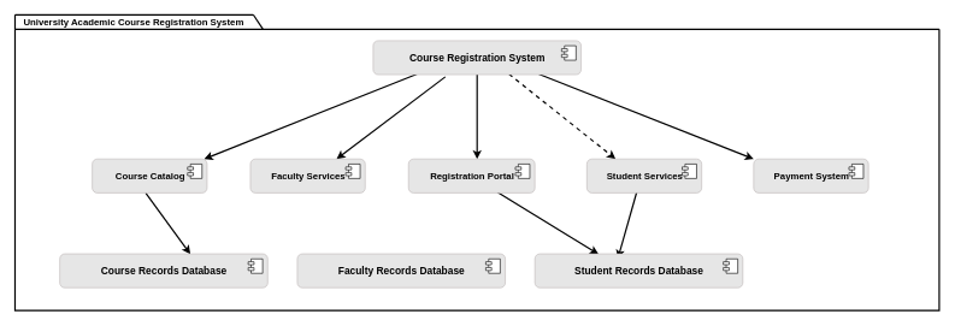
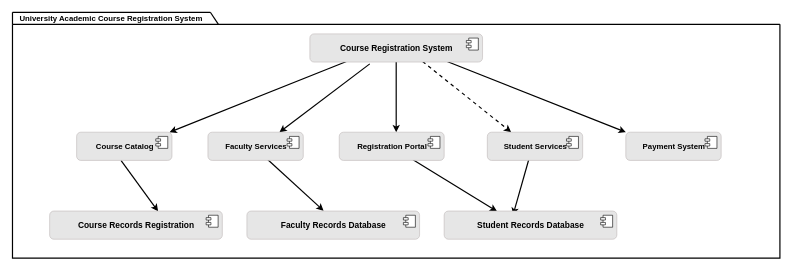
  <mxCell id="0" />
  <mxCell id="1" parent="0" />
  <mxCell id="2" value="" style="swimlane;startSize=0;strokeColor=#000000;strokeWidth=2;" parent="1" vertex="1"><mxGeometry x="20" y="40" width="1280" height="390" as="geometry"><mxRectangle x="-747" y="210" width="50" height="44" as="alternateBounds" /></mxGeometry></mxCell>
  <mxCell id="3" value="" style="endArrow=classic;html=1;strokeColor=#000000;strokeWidth=2;fontSize=15;fontColor=#000000;exitX=0.212;exitY=0.979;exitDx=0;exitDy=0;exitPerimeter=0;entryX=0.975;entryY=0;entryDx=0;entryDy=0;entryPerimeter=0;" parent="2" source="12" target="14" edge="1"><mxGeometry width="50" height="50" relative="1" as="geometry"><mxPoint x="546.31" y="72.9" as="sourcePoint" /><mxPoint x="262" y="183" as="targetPoint" /></mxGeometry></mxCell>
  <mxCell id="4" value="" style="endArrow=classic;html=1;strokeColor=#000000;strokeWidth=2;fontSize=15;fontColor=#000000;exitX=0.347;exitY=1.064;exitDx=0;exitDy=0;exitPerimeter=0;entryX=0.75;entryY=0;entryDx=0;entryDy=0;" parent="2" target="16" edge="1" source="12"><mxGeometry width="50" height="50" relative="1" as="geometry"><mxPoint x="588.81" y="72.9" as="sourcePoint" /><mxPoint x="453.125" y="180" as="targetPoint" /></mxGeometry></mxCell>
  <mxCell id="5" value="" style="endArrow=classic;html=1;strokeColor=#000000;strokeWidth=2;fontSize=15;fontColor=#000000;exitX=0.5;exitY=1;exitDx=0;exitDy=0;entryX=0.543;entryY=0;entryDx=0;entryDy=0;exitPerimeter=0;entryPerimeter=0;" parent="2" source="12" target="18" edge="1"><mxGeometry width="50" height="50" relative="1" as="geometry"><mxPoint x="640" y="70" as="sourcePoint" /><mxPoint x="640" y="177.5" as="targetPoint" /></mxGeometry></mxCell>
  <mxCell id="6" value="" style="endArrow=classic;html=1;strokeColor=#000000;strokeWidth=2;fontSize=15;fontColor=#000000;exitX=0.653;exitY=0.979;exitDx=0;exitDy=0;entryX=0.25;entryY=0;entryDx=0;entryDy=0;exitPerimeter=0;dashed=1;" parent="2" target="20" edge="1" source="12"><mxGeometry width="50" height="50" relative="1" as="geometry"><mxPoint x="690" y="70" as="sourcePoint" /><mxPoint x="824.375" y="177.5" as="targetPoint" /></mxGeometry></mxCell>
  <mxCell id="7" value="" style="endArrow=classic;html=1;strokeColor=#000000;strokeWidth=2;fontSize=15;fontColor=#000000;exitX=0.795;exitY=0.979;exitDx=0;exitDy=0;entryX=0;entryY=0;entryDx=0;entryDy=0;exitPerimeter=0;" parent="2" target="22" edge="1" source="12"><mxGeometry width="50" height="50" relative="1" as="geometry"><mxPoint x="740" y="72.5" as="sourcePoint" /><mxPoint x="1010" y="177.5" as="targetPoint" /></mxGeometry></mxCell>
  <mxCell id="8" value="" style="endArrow=classic;html=1;strokeColor=#000000;strokeWidth=2;fontSize=15;fontColor=#000000;entryX=0.628;entryY=0.011;entryDx=0;entryDy=0;exitX=0.465;exitY=1;exitDx=0;exitDy=0;exitPerimeter=0;entryPerimeter=0;" parent="2" target="24" edge="1" source="14"><mxGeometry width="50" height="50" relative="1" as="geometry"><mxPoint x="185" y="230" as="sourcePoint" /><mxPoint x="245" y="310" as="targetPoint" /></mxGeometry></mxCell>
+ <mxCell id="9" value="" style="endArrow=classic;html=1;strokeColor=#000000;strokeWidth=2;fontSize=15;fontColor=#000000;entryX=0.444;entryY=-0.011;entryDx=0;entryDy=0;entryPerimeter=0;exitX=0.629;exitY=0.979;exitDx=0;exitDy=0;exitPerimeter=0;" parent="2" target="26" edge="1" source="16"><mxGeometry width="50" height="50" relative="1" as="geometry"><mxPoint x="430" y="230" as="sourcePoint" /><mxPoint x="505.3" y="306.6" as="targetPoint" /></mxGeometry></mxCell>
  <mxCell id="10" value="" style="endArrow=classic;html=1;strokeColor=#000000;strokeWidth=2;fontSize=15;fontColor=#000000;entryX=0.306;entryY=0.011;entryDx=0;entryDy=0;entryPerimeter=0;exitX=0.703;exitY=0.979;exitDx=0;exitDy=0;exitPerimeter=0;" parent="2" target="28" edge="1" source="18"><mxGeometry width="50" height="50" relative="1" as="geometry"><mxPoint x="670" y="225" as="sourcePoint" /><mxPoint x="805.32" y="309.75" as="targetPoint" /></mxGeometry></mxCell>
  <mxCell id="11" value="" style="endArrow=classic;html=1;strokeColor=#000000;strokeWidth=2;fontSize=15;fontColor=#000000;entryX=0.399;entryY=0.138;entryDx=0;entryDy=0;entryPerimeter=0;exitX=0.434;exitY=0.979;exitDx=0;exitDy=0;exitPerimeter=0;" parent="2" target="28" edge="1" source="20"><mxGeometry width="50" height="50" relative="1" as="geometry"><mxPoint x="860" y="222.5" as="sourcePoint" /><mxPoint x="843.12" y="308.7" as="targetPoint" /></mxGeometry></mxCell>
  <mxCell id="12" value="Course Registration System" style="html=1;dropTarget=0;fillColor=#e6e6e6;fontColor=#000000;rounded=1;strokeColor=#c0b9b9;fontStyle=1;fontSize=14;" vertex="1" parent="2"><mxGeometry x="496" y="16" width="288" height="47" as="geometry" /></mxCell>
  <mxCell id="13" value="" style="shape=module;jettyWidth=8;jettyHeight=4;" vertex="1" parent="12"><mxGeometry x="1" width="20" height="20" relative="1" as="geometry"><mxPoint x="-27" y="7" as="offset" /></mxGeometry></mxCell>
  <mxCell id="14" value="Course Catalog" style="html=1;dropTarget=0;fillColor=#e6e6e6;fontColor=#000000;rounded=1;strokeColor=#c0b9b9;fontStyle=1;fontSize=13;" vertex="1" parent="2"><mxGeometry x="107" y="180" width="159" height="47" as="geometry" /></mxCell>
  <mxCell id="15" value="" style="shape=module;jettyWidth=8;jettyHeight=4;" vertex="1" parent="14"><mxGeometry x="1" width="20" height="20" relative="1" as="geometry"><mxPoint x="-27" y="7" as="offset" /></mxGeometry></mxCell>
  <mxCell id="16" value="Faculty Services" style="html=1;dropTarget=0;fillColor=#e6e6e6;fontColor=#000000;rounded=1;strokeColor=#c0b9b9;fontStyle=1;fontSize=13;" vertex="1" parent="2"><mxGeometry x="326" y="180" width="159" height="47" as="geometry" /></mxCell>
  <mxCell id="17" value="" style="shape=module;jettyWidth=8;jettyHeight=4;" vertex="1" parent="16"><mxGeometry x="1" width="20" height="20" relative="1" as="geometry"><mxPoint x="-27" y="7" as="offset" /></mxGeometry></mxCell>
  <mxCell id="18" value="Registration Portal" style="html=1;dropTarget=0;fillColor=#e6e6e6;fontColor=#000000;rounded=1;strokeColor=#c0b9b9;fontStyle=1;fontSize=13;" vertex="1" parent="2"><mxGeometry x="545" y="180" width="175" height="47" as="geometry" /></mxCell>
  <mxCell id="19" value="" style="shape=module;jettyWidth=8;jettyHeight=4;" vertex="1" parent="18"><mxGeometry x="1" width="20" height="20" relative="1" as="geometry"><mxPoint x="-27" y="7" as="offset" /></mxGeometry></mxCell>
  <mxCell id="20" value="Student Services" style="html=1;dropTarget=0;fillColor=#e6e6e6;fontColor=#000000;rounded=1;strokeColor=#c0b9b9;fontStyle=1;fontSize=13;" vertex="1" parent="2"><mxGeometry x="792" y="180" width="159" height="47" as="geometry" /></mxCell>
  <mxCell id="21" value="" style="shape=module;jettyWidth=8;jettyHeight=4;" vertex="1" parent="20"><mxGeometry x="1" width="20" height="20" relative="1" as="geometry"><mxPoint x="-27" y="7" as="offset" /></mxGeometry></mxCell>
  <mxCell id="22" value="Payment System" style="html=1;dropTarget=0;fillColor=#e6e6e6;fontColor=#000000;rounded=1;strokeColor=#c0b9b9;fontStyle=1;fontSize=13;" vertex="1" parent="2"><mxGeometry x="1023" y="180" width="159" height="47" as="geometry" /></mxCell>
  <mxCell id="23" value="" style="shape=module;jettyWidth=8;jettyHeight=4;" vertex="1" parent="22"><mxGeometry x="1" width="20" height="20" relative="1" as="geometry"><mxPoint x="-27" y="7" as="offset" /></mxGeometry></mxCell>
- <mxCell id="24" value="Course Records Database" style="html=1;dropTarget=0;fillColor=#e6e6e6;fontColor=#000000;rounded=1;strokeColor=#c0b9b9;fontStyle=1;fontSize=14;" vertex="1" parent="2"><mxGeometry x="62" y="311.5" width="288" height="47" as="geometry" /></mxCell>
+ <mxCell id="24" value="Course Records Registration" style="html=1;dropTarget=0;fillColor=#e6e6e6;fontColor=#000000;rounded=1;strokeColor=#c0b9b9;fontStyle=1;fontSize=14;" vertex="1" parent="2"><mxGeometry x="62" y="311.5" width="288" height="47" as="geometry" /></mxCell>
  <mxCell id="25" value="" style="shape=module;jettyWidth=8;jettyHeight=4;" vertex="1" parent="24"><mxGeometry x="1" width="20" height="20" relative="1" as="geometry"><mxPoint x="-27" y="7" as="offset" /></mxGeometry></mxCell>
  <mxCell id="26" value="Faculty Records Database" style="html=1;dropTarget=0;fillColor=#e6e6e6;fontColor=#000000;rounded=1;strokeColor=#c0b9b9;fontStyle=1;fontSize=14;" vertex="1" parent="2"><mxGeometry x="391" y="311.5" width="288" height="47" as="geometry" /></mxCell>
  <mxCell id="27" value="" style="shape=module;jettyWidth=8;jettyHeight=4;" vertex="1" parent="26"><mxGeometry x="1" width="20" height="20" relative="1" as="geometry"><mxPoint x="-27" y="7" as="offset" /></mxGeometry></mxCell>
  <mxCell id="28" value="Student Records Database" style="html=1;dropTarget=0;fillColor=#e6e6e6;fontColor=#000000;rounded=1;strokeColor=#c0b9b9;fontStyle=1;fontSize=14;" vertex="1" parent="2"><mxGeometry x="720" y="311.5" width="288" height="47" as="geometry" /></mxCell>
  <mxCell id="29" value="" style="shape=module;jettyWidth=8;jettyHeight=4;" vertex="1" parent="28"><mxGeometry x="1" width="20" height="20" relative="1" as="geometry"><mxPoint x="-27" y="7" as="offset" /></mxGeometry></mxCell>
  <mxCell id="30" value="University Academic Course Registration System" style="text;html=1;strokeColor=none;fillColor=none;align=left;verticalAlign=middle;whiteSpace=wrap;rounded=0;strokeWidth=2;fontColor=#000000;fontStyle=1;fontSize=13;" parent="1" vertex="1"><mxGeometry x="30" y="20" width="340" height="20" as="geometry" /></mxCell>
  <mxCell id="31" value="" style="endArrow=none;html=1;fontColor=#000000;strokeColor=#000000;strokeWidth=2;" parent="1" edge="1"><mxGeometry width="50" height="50" relative="1" as="geometry"><mxPoint x="20" y="40" as="sourcePoint" /><mxPoint x="20" y="20" as="targetPoint" /></mxGeometry></mxCell>
  <mxCell id="32" value="" style="endArrow=none;html=1;strokeColor=#000000;strokeWidth=2;fontColor=#000000;" parent="1" edge="1"><mxGeometry width="50" height="50" relative="1" as="geometry"><mxPoint x="20" y="20" as="sourcePoint" /><mxPoint x="350" y="20" as="targetPoint" /></mxGeometry></mxCell>
  <mxCell id="33" value="" style="endArrow=none;html=1;strokeColor=#000000;strokeWidth=2;fontSize=13;fontColor=#000000;exitX=0.98;exitY=0.99;exitDx=0;exitDy=0;exitPerimeter=0;" parent="1" source="30" edge="1"><mxGeometry width="50" height="50" relative="1" as="geometry"><mxPoint x="300" y="60" as="sourcePoint" /><mxPoint x="350" y="20" as="targetPoint" /></mxGeometry></mxCell>
